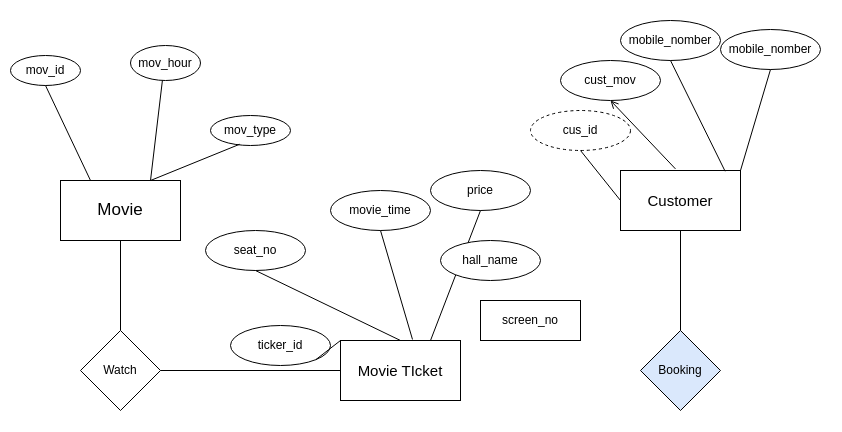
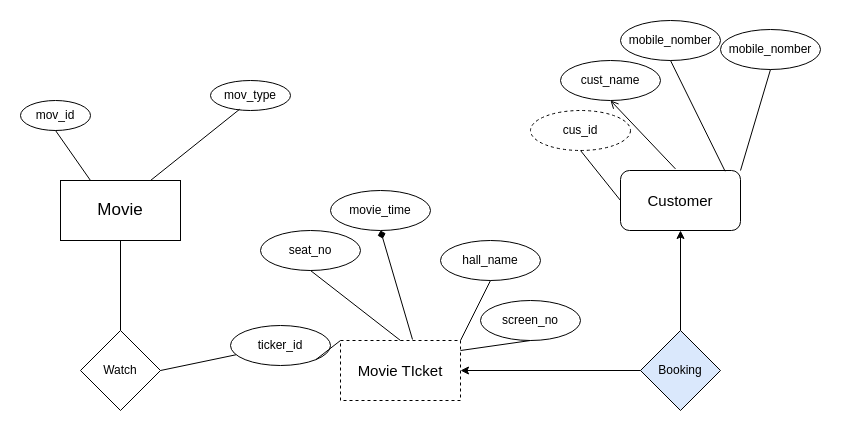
  <mxCell id="0" />
  <mxCell id="1" parent="0" />
  <mxCell id="2" value="" style="edgeStyle=orthogonalEdgeStyle;rounded=0;orthogonalLoop=1;jettySize=auto;html=1;endArrow=none;" parent="1" source="3" target="9" edge="1"><mxGeometry relative="1" as="geometry" /></mxCell>
  <mxCell id="3" value="&lt;font style=&quot;font-size: 17px;&quot;&gt;Movie&lt;/font&gt;" style="rounded=0;whiteSpace=wrap;html=1;" parent="1" vertex="1"><mxGeometry x="60" y="180" width="120" height="60" as="geometry" /></mxCell>
- <mxCell id="4" value="&lt;font style=&quot;font-size: 15px;&quot;&gt;Customer&lt;/font&gt;" style="rounded=0;whiteSpace=wrap;html=1;" parent="1" vertex="1"><mxGeometry x="620" y="170" width="120" height="60" as="geometry" /></mxCell>
- <mxCell id="5" value="&lt;font style=&quot;font-size: 15px;&quot;&gt;Movie TIcket&lt;/font&gt;" style="rounded=0;whiteSpace=wrap;html=1;" parent="1" vertex="1"><mxGeometry x="340" y="340" width="120" height="60" as="geometry" /></mxCell>
+ <mxCell id="4" value="&lt;font style=&quot;font-size: 15px;&quot;&gt;Customer&lt;/font&gt;" style="whiteSpace=wrap;html=1;rounded=1;" parent="1" vertex="1"><mxGeometry x="620" y="170" width="120" height="60" as="geometry" /></mxCell>
+ <mxCell id="5" value="&lt;font style=&quot;font-size: 15px;&quot;&gt;Movie TIcket&lt;/font&gt;" style="rounded=0;whiteSpace=wrap;html=1;dashed=1;" parent="1" vertex="1"><mxGeometry x="340" y="340" width="120" height="60" as="geometry" /></mxCell>
  <mxCell id="6" value="Booking" style="rhombus;whiteSpace=wrap;html=1;fillColor=#dae8fc;" parent="1" vertex="1"><mxGeometry x="640" y="330" width="80" height="80" as="geometry" /></mxCell>
- <mxCell id="7" value="" style="endArrow=none;html=1;rounded=0;entryX=0.5;entryY=1;entryDx=0;entryDy=0;" parent="1" source="6" target="4" edge="1"><mxGeometry width="50" height="50" relative="1" as="geometry"><mxPoint x="390" y="380" as="sourcePoint" /><mxPoint x="440" y="330" as="targetPoint" /></mxGeometry></mxCell>
+ <mxCell id="7" value="" style="endArrow=classic;html=1;rounded=0;entryX=0.5;entryY=1;entryDx=0;entryDy=0;" parent="1" source="6" target="4" edge="1"><mxGeometry width="50" height="50" relative="1" as="geometry"><mxPoint x="390" y="380" as="sourcePoint" /><mxPoint x="440" y="330" as="targetPoint" /></mxGeometry></mxCell>
+ <mxCell id="8" value="" style="endArrow=classic;html=1;rounded=0;exitX=0;exitY=0.5;exitDx=0;exitDy=0;" parent="1" source="6" target="5" edge="1"><mxGeometry width="50" height="50" relative="1" as="geometry"><mxPoint x="290" y="340" as="sourcePoint" /><mxPoint x="340" y="290" as="targetPoint" /></mxGeometry></mxCell>
  <mxCell id="9" value="Watch" style="rhombus;whiteSpace=wrap;html=1;rounded=0;" parent="1" vertex="1"><mxGeometry x="80" y="330" width="80" height="80" as="geometry" /></mxCell>
- <mxCell id="10" value="" style="endArrow=none;html=1;rounded=0;exitX=1;exitY=0.5;exitDx=0;exitDy=0;entryX=0;entryY=0.5;entryDx=0;entryDy=0;" parent="1" source="9" target="5" edge="1"><mxGeometry width="50" height="50" relative="1" as="geometry"><mxPoint x="390" y="370" as="sourcePoint" /><mxPoint x="440" y="320" as="targetPoint" /></mxGeometry></mxCell>
+ <mxCell id="10" value="" style="endArrow=none;html=1;rounded=0;exitX=1;exitY=0.5;exitDx=0;exitDy=0;" parent="1" source="9" target="14" edge="1"><mxGeometry width="50" height="50" relative="1" as="geometry"><mxPoint x="390" y="370" as="sourcePoint" /><mxPoint x="440" y="320" as="targetPoint" /></mxGeometry></mxCell>
  <mxCell id="11" value="mobile_nomber" style="ellipse;whiteSpace=wrap;html=1;" parent="1" vertex="1"><mxGeometry x="620" y="20" width="100" height="40" as="geometry" /></mxCell>
- <mxCell id="12" value="cust_mov" style="ellipse;whiteSpace=wrap;html=1;" parent="1" vertex="1"><mxGeometry x="560" y="60" width="100" height="40" as="geometry" /></mxCell>
+ <mxCell id="12" value="cust_name" style="ellipse;whiteSpace=wrap;html=1;" parent="1" vertex="1"><mxGeometry x="560" y="60" width="100" height="40" as="geometry" /></mxCell>
  <mxCell id="13" value="cus_id" style="ellipse;whiteSpace=wrap;html=1;dashed=1;" parent="1" vertex="1"><mxGeometry x="530" y="110" width="100" height="40" as="geometry" /></mxCell>
  <mxCell id="14" value="ticker_id" style="ellipse;whiteSpace=wrap;html=1;" parent="1" vertex="1"><mxGeometry x="230" y="325" width="100" height="40" as="geometry" /></mxCell>
- <mxCell id="15" value="screen_no" style="whiteSpace=wrap;html=1;rounded=0;" parent="1" vertex="1"><mxGeometry x="480" y="300" width="100" height="40" as="geometry" /></mxCell>
- <mxCell id="16" value="seat_no" style="ellipse;whiteSpace=wrap;html=1;" parent="1" vertex="1"><mxGeometry x="205" y="230" width="100" height="40" as="geometry" /></mxCell>
- <mxCell id="17" value="mov_hour" style="ellipse;whiteSpace=wrap;html=1;" parent="1" vertex="1"><mxGeometry x="130" y="45" width="70" height="35" as="geometry" /></mxCell>
- <mxCell id="18" value="mov_id" style="ellipse;whiteSpace=wrap;html=1;" parent="1" vertex="1"><mxGeometry x="10" y="55" width="70" height="30" as="geometry" /></mxCell>
+ <mxCell id="15" value="screen_no" style="ellipse;whiteSpace=wrap;html=1;" parent="1" vertex="1"><mxGeometry x="480" y="300" width="100" height="40" as="geometry" /></mxCell>
+ <mxCell id="16" value="seat_no" style="ellipse;whiteSpace=wrap;html=1;" parent="1" vertex="1"><mxGeometry x="260" y="230" width="100" height="40" as="geometry" /></mxCell>
+ <mxCell id="18" value="mov_id" style="ellipse;whiteSpace=wrap;html=1;" parent="1" vertex="1"><mxGeometry x="20" y="100" width="70" height="30" as="geometry" /></mxCell>
  <mxCell id="19" value="" style="endArrow=open;html=1;rounded=0;exitX=0.458;exitY=-0.027;exitDx=0;exitDy=0;entryX=0.5;entryY=1;entryDx=0;entryDy=0;exitPerimeter=0;" parent="1" source="4" target="12" edge="1"><mxGeometry width="50" height="50" relative="1" as="geometry"><mxPoint x="570" y="180" as="sourcePoint" /><mxPoint x="620" y="130" as="targetPoint" /></mxGeometry></mxCell>
  <mxCell id="20" value="" style="endArrow=none;html=1;rounded=0;entryX=0.5;entryY=1;entryDx=0;entryDy=0;exitX=0;exitY=0.5;exitDx=0;exitDy=0;" parent="1" source="4" target="13" edge="1"><mxGeometry width="50" height="50" relative="1" as="geometry"><mxPoint x="410" y="390" as="sourcePoint" /><mxPoint x="460" y="340" as="targetPoint" /></mxGeometry></mxCell>
  <mxCell id="21" value="" style="endArrow=none;html=1;rounded=0;entryX=0.5;entryY=1;entryDx=0;entryDy=0;exitX=0.5;exitY=0;exitDx=0;exitDy=0;exitPerimeter=0;" parent="1" source="5" target="16" edge="1"><mxGeometry width="50" height="50" relative="1" as="geometry"><mxPoint x="410" y="340" as="sourcePoint" /><mxPoint x="470" y="350" as="targetPoint" /></mxGeometry></mxCell>
+ <mxCell id="22" value="" style="endArrow=none;html=1;rounded=0;entryX=0.5;entryY=1;entryDx=0;entryDy=0;exitX=1;exitY=0.167;exitDx=0;exitDy=0;exitPerimeter=0;" parent="1" source="5" target="15" edge="1"><mxGeometry width="50" height="50" relative="1" as="geometry"><mxPoint x="430" y="410" as="sourcePoint" /><mxPoint x="480" y="360" as="targetPoint" /></mxGeometry></mxCell>
  <mxCell id="23" value="" style="endArrow=none;html=1;rounded=0;entryX=1;entryY=1;entryDx=0;entryDy=0;exitX=0;exitY=0;exitDx=0;exitDy=0;" parent="1" source="5" target="14" edge="1"><mxGeometry width="50" height="50" relative="1" as="geometry"><mxPoint x="440" y="420" as="sourcePoint" /><mxPoint x="490" y="370" as="targetPoint" /></mxGeometry></mxCell>
- <mxCell id="24" value="" style="endArrow=none;html=1;rounded=0;entryX=0.456;entryY=0.997;entryDx=0;entryDy=0;exitX=0.75;exitY=0;exitDx=0;exitDy=0;entryPerimeter=0;" parent="1" source="3" target="17" edge="1"><mxGeometry width="50" height="50" relative="1" as="geometry"><mxPoint x="460" y="440" as="sourcePoint" /><mxPoint x="510" y="390" as="targetPoint" /></mxGeometry></mxCell>
  <mxCell id="25" value="" style="endArrow=none;html=1;rounded=0;exitX=0.872;exitY=0.013;exitDx=0;exitDy=0;exitPerimeter=0;entryX=0.5;entryY=1;entryDx=0;entryDy=0;" parent="1" source="4" target="11" edge="1"><mxGeometry width="50" height="50" relative="1" as="geometry"><mxPoint x="610" y="150" as="sourcePoint" /><mxPoint x="660" y="100" as="targetPoint" /></mxGeometry></mxCell>
  <mxCell id="26" value="" style="endArrow=none;html=1;rounded=0;entryX=0.5;entryY=1;entryDx=0;entryDy=0;exitX=0.25;exitY=0;exitDx=0;exitDy=0;" parent="1" source="3" target="18" edge="1"><mxGeometry width="50" height="50" relative="1" as="geometry"><mxPoint x="190" y="220" as="sourcePoint" /><mxPoint x="235" y="194" as="targetPoint" /></mxGeometry></mxCell>
- <mxCell id="27" value="mov_type" style="ellipse;whiteSpace=wrap;html=1;" parent="1" vertex="1"><mxGeometry x="210" y="115" width="80" height="30" as="geometry" /></mxCell>
+ <mxCell id="27" value="mov_type" style="ellipse;whiteSpace=wrap;html=1;" parent="1" vertex="1"><mxGeometry x="210" y="80" width="80" height="30" as="geometry" /></mxCell>
  <mxCell id="28" value="" style="endArrow=none;html=1;rounded=0;exitX=0.75;exitY=0;exitDx=0;exitDy=0;entryX=0.364;entryY=0.959;entryDx=0;entryDy=0;entryPerimeter=0;" parent="1" source="3" target="27" edge="1"><mxGeometry width="50" height="50" relative="1" as="geometry"><mxPoint x="220" y="240" as="sourcePoint" /><mxPoint x="270" y="190" as="targetPoint" /></mxGeometry></mxCell>
  <mxCell id="29" value="mobile_nomber" style="ellipse;whiteSpace=wrap;html=1;" vertex="1" parent="1"><mxGeometry x="720" y="29" width="100" height="40" as="geometry" /></mxCell>
  <mxCell id="30" value="" style="endArrow=none;html=1;rounded=0;exitX=1;exitY=0;exitDx=0;exitDy=0;entryX=0.5;entryY=1;entryDx=0;entryDy=0;" edge="1" parent="1" target="29" source="4"><mxGeometry width="50" height="50" relative="1" as="geometry"><mxPoint x="825" y="180" as="sourcePoint" /><mxPoint x="760" y="109" as="targetPoint" /></mxGeometry></mxCell>
  <mxCell id="31" value="movie_time" style="ellipse;whiteSpace=wrap;html=1;" vertex="1" parent="1"><mxGeometry x="330" y="190" width="100" height="40" as="geometry" /></mxCell>
- <mxCell id="32" value="" style="endArrow=none;html=1;rounded=0;entryX=0.5;entryY=1;entryDx=0;entryDy=0;exitX=0.6;exitY=-0.017;exitDx=0;exitDy=0;exitPerimeter=0;" edge="1" parent="1" target="31" source="5"><mxGeometry width="50" height="50" relative="1" as="geometry"><mxPoint x="410" y="350" as="sourcePoint" /><mxPoint x="480" y="360" as="targetPoint" /></mxGeometry></mxCell>
- <mxCell id="33" value="price" style="ellipse;whiteSpace=wrap;html=1;" vertex="1" parent="1"><mxGeometry x="430" y="170" width="100" height="40" as="geometry" /></mxCell>
- <mxCell id="34" value="" style="endArrow=none;html=1;rounded=0;entryX=0.5;entryY=1;entryDx=0;entryDy=0;exitX=0.75;exitY=0;exitDx=0;exitDy=0;" edge="1" parent="1" target="33" source="5"><mxGeometry width="50" height="50" relative="1" as="geometry"><mxPoint x="502" y="349" as="sourcePoint" /><mxPoint x="570" y="370" as="targetPoint" /></mxGeometry></mxCell>
+ <mxCell id="32" value="" style="endArrow=diamond;html=1;rounded=0;entryX=0.5;entryY=1;entryDx=0;entryDy=0;exitX=0.6;exitY=-0.017;exitDx=0;exitDy=0;exitPerimeter=0;" edge="1" parent="1" target="31" source="5"><mxGeometry width="50" height="50" relative="1" as="geometry"><mxPoint x="410" y="350" as="sourcePoint" /><mxPoint x="480" y="360" as="targetPoint" /></mxGeometry></mxCell>
  <mxCell id="35" value="hall_name" style="ellipse;whiteSpace=wrap;html=1;" vertex="1" parent="1"><mxGeometry x="440" y="240" width="100" height="40" as="geometry" /></mxCell>
+ <mxCell id="36" value="" style="endArrow=none;html=1;rounded=0;entryX=0.5;entryY=1;entryDx=0;entryDy=0;exitX=1;exitY=0;exitDx=0;exitDy=0;" edge="1" parent="1" target="35" source="5"><mxGeometry width="50" height="50" relative="1" as="geometry"><mxPoint x="510" y="370" as="sourcePoint" /><mxPoint x="650" y="400" as="targetPoint" /></mxGeometry></mxCell>
